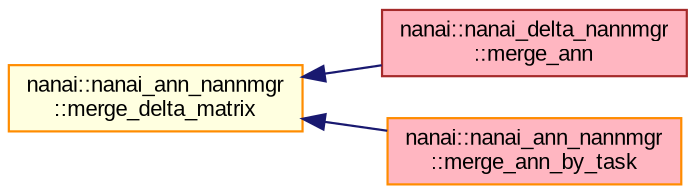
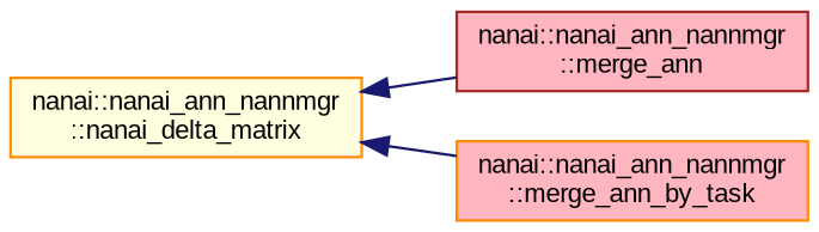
  digraph {
    fontname="Liberation Sans"
    rankdir=LR
    node [color=darkorange fillcolor=lightpink fontname="Liberation Sans" fontsize=10 shape=record style=filled]
    edge [color=midnightblue dir=back fontname="Liberation Sans" fontsize=10 labelfontname=Helvetica labelfontsize=10 style=solid]
-   n1 [fillcolor=lightyellow fontcolor=black height=0.2 label="nanai::nanai_ann_nannmgr\l::merge_delta_matrix" width=0.4]
-   n2 [color=brown height=0.2 label="nanai::nanai_delta_nannmgr\l::merge_ann" width=0.4]
+   n1 [fillcolor=lightyellow fontcolor=black height=0.2 label="nanai::nanai_ann_nannmgr\l::nanai_delta_matrix" width=0.4]
+   n2 [color=brown height=0.2 label="nanai::nanai_ann_nannmgr\l::merge_ann" width=0.4]
    n3 [height=0.2 label="nanai::nanai_ann_nannmgr\l::merge_ann_by_task" width=0.4]
    n1 -> n2
    n1 -> n3
  }
